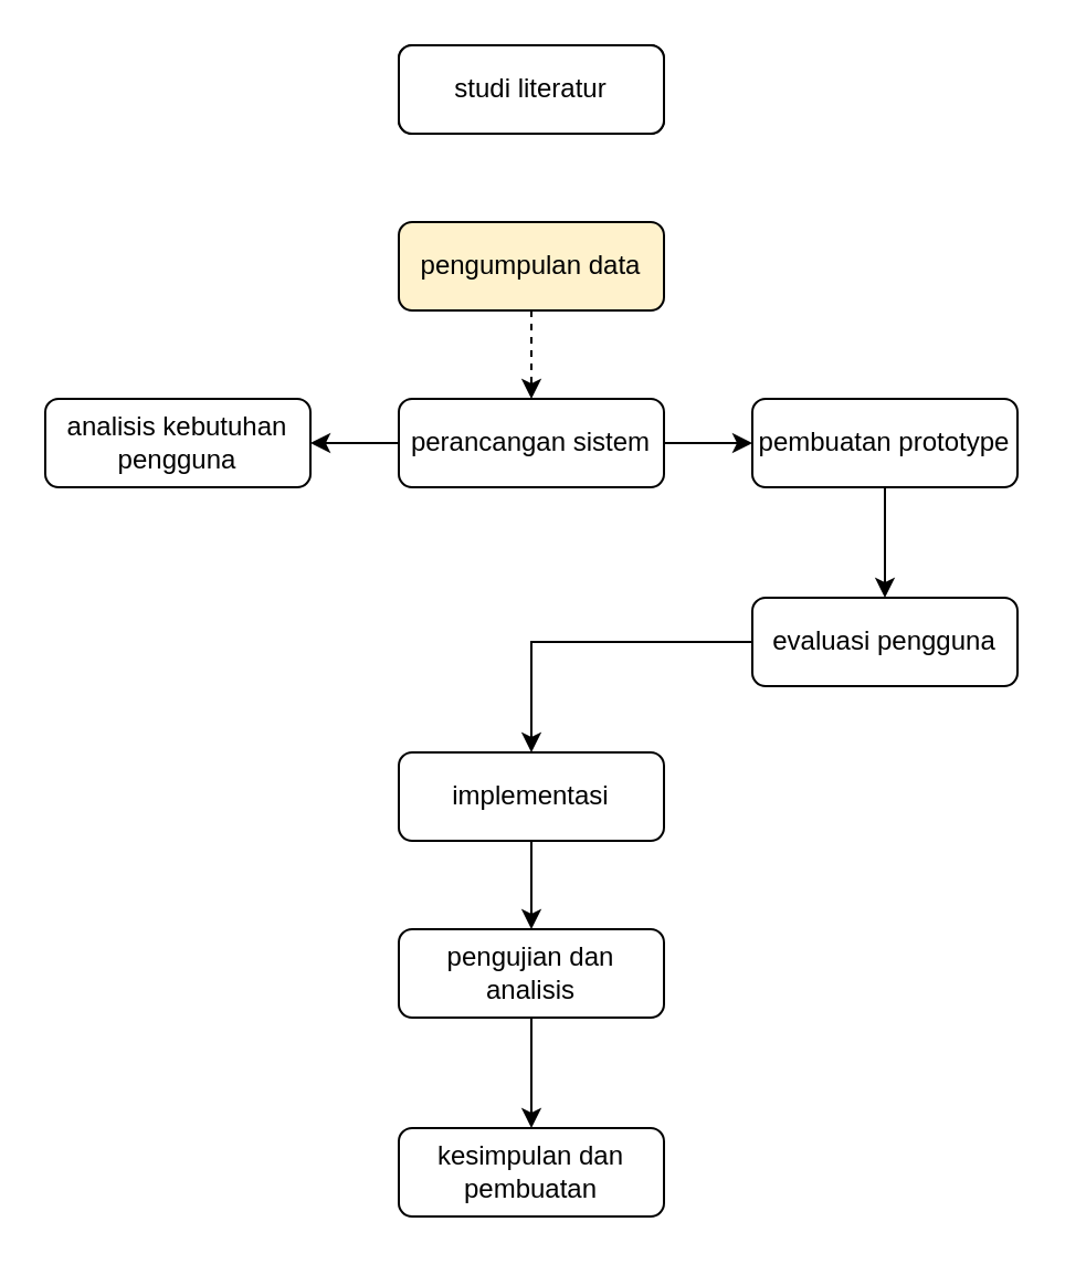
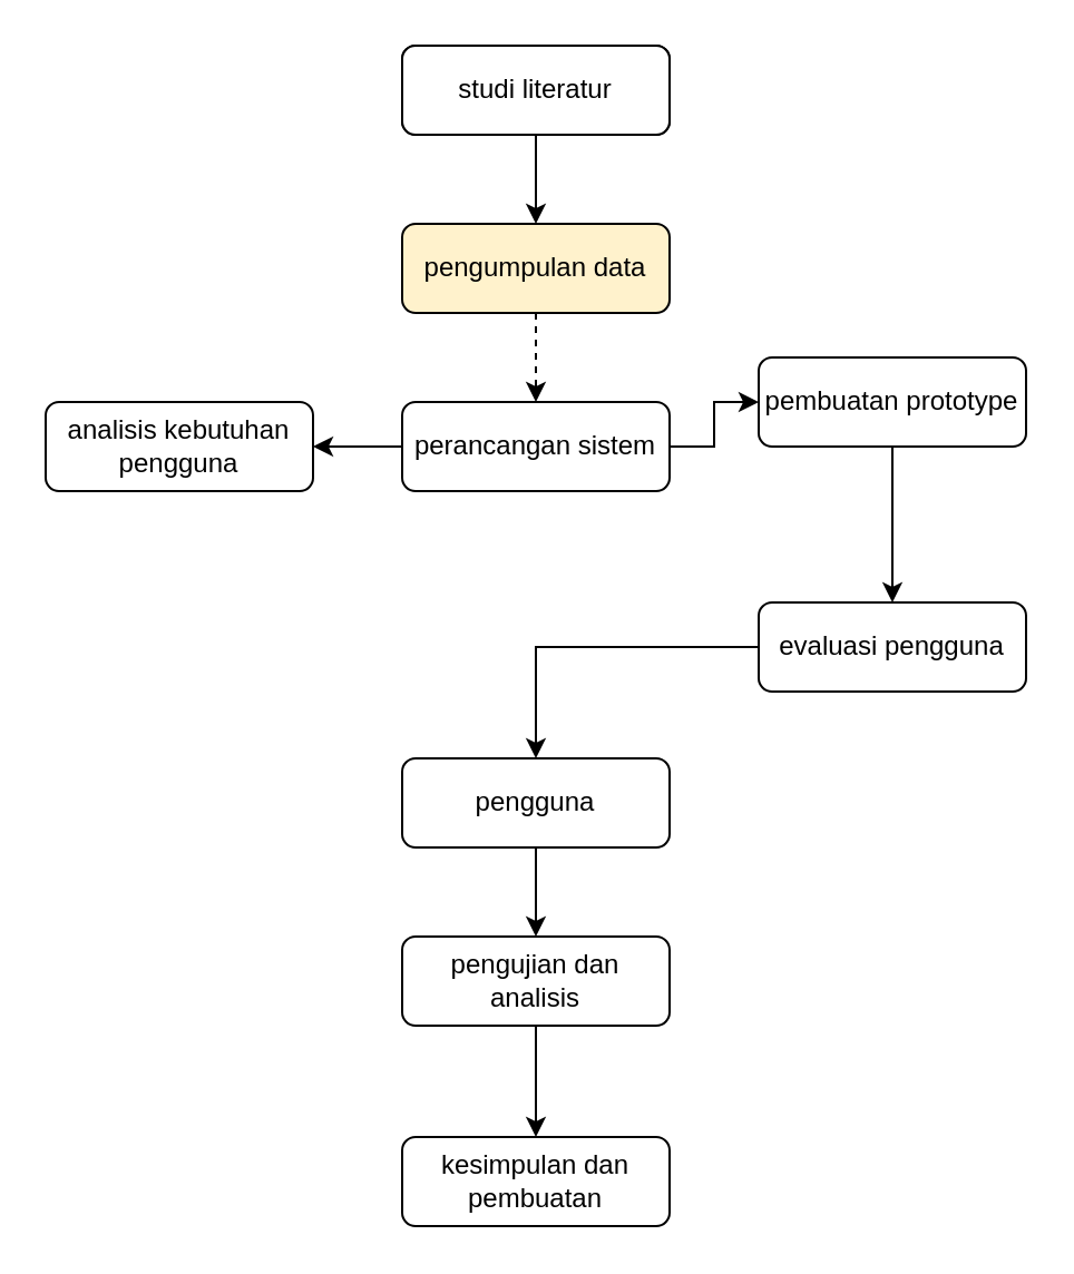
  <mxCell id="0" />
  <mxCell id="1" parent="0" />
  <mxCell id="2" value="Lamp doesn't work" style="rounded=1;whiteSpace=wrap;html=1;fontSize=12;glass=0;strokeWidth=1;shadow=0;" vertex="1" parent="1"><mxGeometry x="180" y="20" width="120" height="40" as="geometry" /></mxCell>
  <mxCell id="3" value="kesimpulan dan pembuatan" style="rounded=1;whiteSpace=wrap;html=1;fontSize=12;glass=0;strokeWidth=1;shadow=0;" vertex="1" parent="1"><mxGeometry x="180" y="510" width="120" height="40" as="geometry" /></mxCell>
  <mxCell id="4" value="" style="edgeStyle=orthogonalEdgeStyle;rounded=0;orthogonalLoop=1;jettySize=auto;html=1;" edge="1" parent="1" source="5" target="3"><mxGeometry relative="1" as="geometry" /></mxCell>
  <mxCell id="5" value="pengujian dan analisis" style="rounded=1;whiteSpace=wrap;html=1;fontSize=12;glass=0;strokeWidth=1;shadow=0;" vertex="1" parent="1"><mxGeometry x="180" y="420" width="120" height="40" as="geometry" /></mxCell>
+ <mxCell id="6" value="" style="edgeStyle=orthogonalEdgeStyle;rounded=0;orthogonalLoop=1;jettySize=auto;html=1;" edge="1" parent="1" source="7" target="11"><mxGeometry relative="1" as="geometry" /></mxCell>
  <mxCell id="7" value="studi literatur" style="rounded=1;whiteSpace=wrap;html=1;fontSize=12;glass=0;strokeWidth=1;shadow=0;" vertex="1" parent="1"><mxGeometry x="180" y="20" width="120" height="40" as="geometry" /></mxCell>
  <mxCell id="8" style="edgeStyle=orthogonalEdgeStyle;rounded=0;orthogonalLoop=1;jettySize=auto;html=1;entryX=0.5;entryY=0;entryDx=0;entryDy=0;" edge="1" parent="1" source="9" target="19"><mxGeometry relative="1" as="geometry" /></mxCell>
  <mxCell id="9" value="evaluasi pengguna" style="rounded=1;whiteSpace=wrap;html=1;fontSize=12;glass=0;strokeWidth=1;shadow=0;" vertex="1" parent="1"><mxGeometry x="340" y="270" width="120" height="40" as="geometry" /></mxCell>
  <mxCell id="10" value="" style="edgeStyle=orthogonalEdgeStyle;rounded=0;orthogonalLoop=1;jettySize=auto;html=1;dashed=1;" edge="1" parent="1" source="11" target="16"><mxGeometry relative="1" as="geometry" /></mxCell>
  <mxCell id="11" value="pengumpulan data" style="rounded=1;whiteSpace=wrap;html=1;fontSize=12;glass=0;strokeWidth=1;shadow=0;fillColor=#fff2cc;" vertex="1" parent="1"><mxGeometry x="180" y="100" width="120" height="40" as="geometry" /></mxCell>
  <mxCell id="12" value="" style="edgeStyle=orthogonalEdgeStyle;rounded=0;orthogonalLoop=1;jettySize=auto;html=1;" edge="1" parent="1" source="13" target="9"><mxGeometry relative="1" as="geometry" /></mxCell>
- <mxCell id="13" value="pembuatan prototype" style="rounded=1;whiteSpace=wrap;html=1;fontSize=12;glass=0;strokeWidth=1;shadow=0;" vertex="1" parent="1"><mxGeometry x="340" y="180" width="120" height="40" as="geometry" /></mxCell>
+ <mxCell id="13" value="pembuatan prototype" style="rounded=1;whiteSpace=wrap;html=1;fontSize=12;glass=0;strokeWidth=1;shadow=0;" vertex="1" parent="1"><mxGeometry x="340" y="160" width="120" height="40" as="geometry" /></mxCell>
  <mxCell id="14" value="" style="edgeStyle=orthogonalEdgeStyle;rounded=0;orthogonalLoop=1;jettySize=auto;html=1;" edge="1" parent="1" source="16" target="17"><mxGeometry relative="1" as="geometry" /></mxCell>
  <mxCell id="15" value="" style="edgeStyle=orthogonalEdgeStyle;rounded=0;orthogonalLoop=1;jettySize=auto;html=1;" edge="1" parent="1" source="16" target="13"><mxGeometry relative="1" as="geometry" /></mxCell>
  <mxCell id="16" value="perancangan sistem" style="rounded=1;whiteSpace=wrap;html=1;fontSize=12;glass=0;strokeWidth=1;shadow=0;" vertex="1" parent="1"><mxGeometry x="180" y="180" width="120" height="40" as="geometry" /></mxCell>
  <mxCell id="17" value="analisis kebutuhan pengguna" style="rounded=1;whiteSpace=wrap;html=1;fontSize=12;glass=0;strokeWidth=1;shadow=0;" vertex="1" parent="1"><mxGeometry x="20" y="180" width="120" height="40" as="geometry" /></mxCell>
  <mxCell id="18" value="" style="edgeStyle=orthogonalEdgeStyle;rounded=0;orthogonalLoop=1;jettySize=auto;html=1;" edge="1" parent="1" source="19" target="5"><mxGeometry relative="1" as="geometry" /></mxCell>
- <mxCell id="19" value="implementasi" style="rounded=1;whiteSpace=wrap;html=1;fontSize=12;glass=0;strokeWidth=1;shadow=0;" vertex="1" parent="1"><mxGeometry x="180" y="340" width="120" height="40" as="geometry" /></mxCell>
+ <mxCell id="19" value="pengguna" style="rounded=1;whiteSpace=wrap;html=1;fontSize=12;glass=0;strokeWidth=1;shadow=0;" vertex="1" parent="1"><mxGeometry x="180" y="340" width="120" height="40" as="geometry" /></mxCell>
